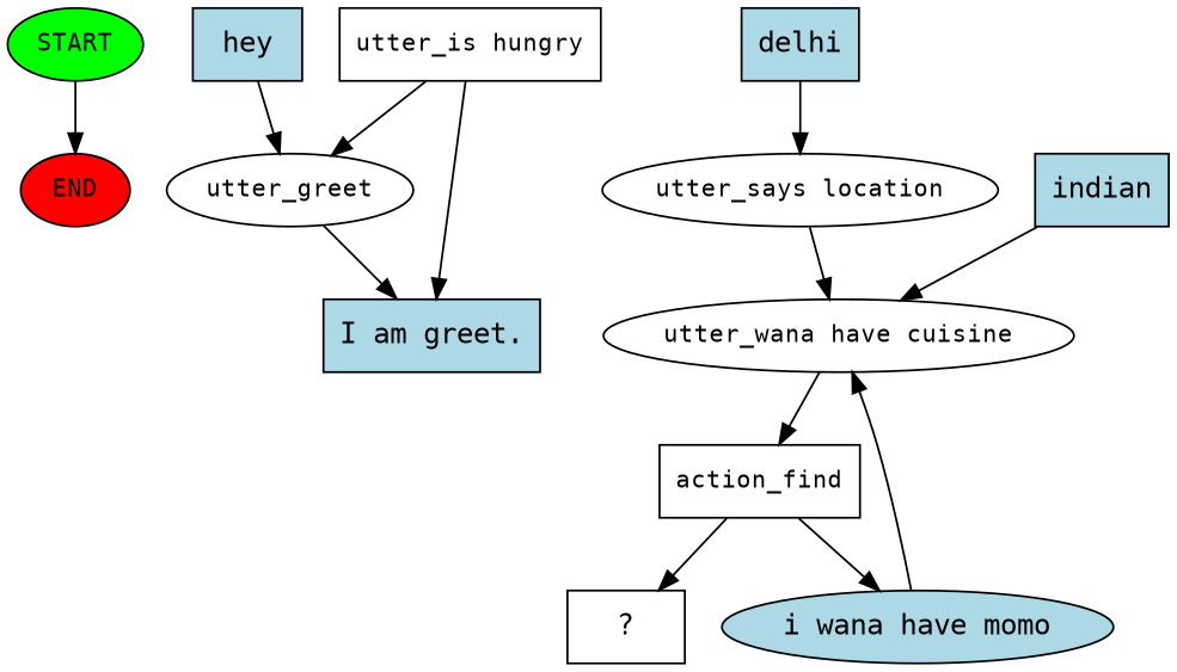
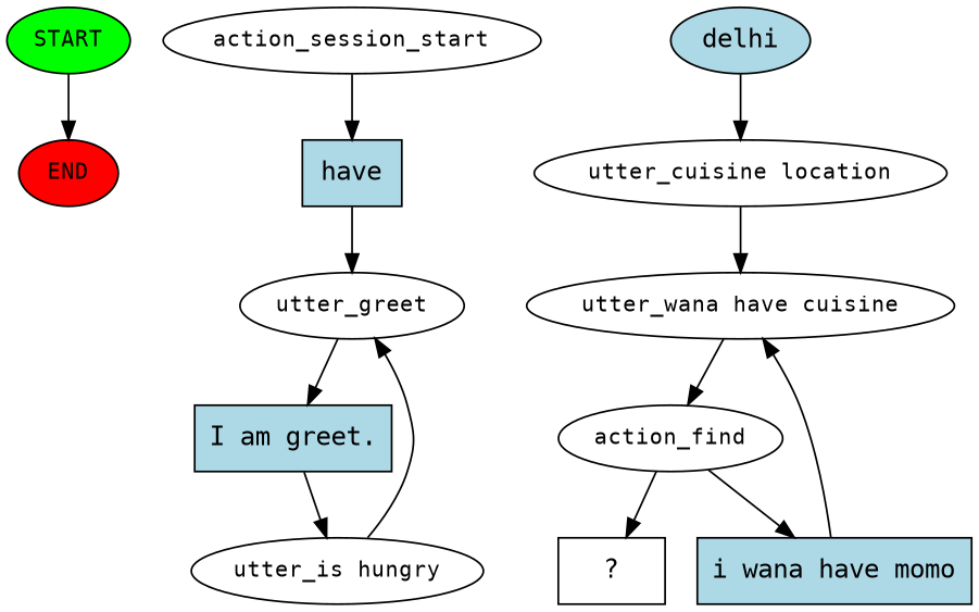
  digraph {
    fontname="DejaVu Sans Mono"
    node [fontname="DejaVu Sans Mono" fontsize=12]
    edge [fontname="DejaVu Sans Mono"]
    n1 [fillcolor=green label=START style=filled]
    n2 [fillcolor=red label=END style=filled]
-   n4 [fillcolor=lightblue label=hey shape=rect style=filled fontsize=""]
+   n3 [label=action_session_start]
+   n4 [fillcolor=lightblue label=have shape=rect style=filled fontsize=""]
    n5 [label=utter_greet]
    n6 [fillcolor=lightblue label="I am greet." shape=rect style=filled fontsize=""]
-   n7 [label="utter_is hungry" shape=box]
-   n8 [fillcolor=lightblue label=delhi shape=rect style=filled fontsize=""]
-   n9 [label="utter_says location"]
+   n7 [label="utter_is hungry"]
+   n8 [fillcolor=lightblue label=delhi shape=ellipse style=filled fontsize=""]
+   n9 [label="utter_cuisine location"]
    n10 [label="utter_wana have cuisine"]
-   n11 [fillcolor=lightblue label=indian shape=rect style=filled fontsize=""]
-   n12 [label=action_find shape=box]
+   n12 [label=action_find]
    n13 [label="  ?  " shape=rect fontsize=""]
-   n14 [fillcolor=lightblue label="i wana have momo" shape=ellipse style=filled fontsize=""]
+   n14 [fillcolor=lightblue label="i wana have momo" shape=rect style=filled fontsize=""]
    n1 -> n2
+   n3 -> n4
    n4 -> n5
    n5 -> n6
-   n7 -> n6
+   n6 -> n7
    n7 -> n5
    n8 -> n9
    n9 -> n10
    n10 -> n12
-   n11 -> n10
    n12 -> n13
    n12 -> n14
    n14 -> n10
  }
